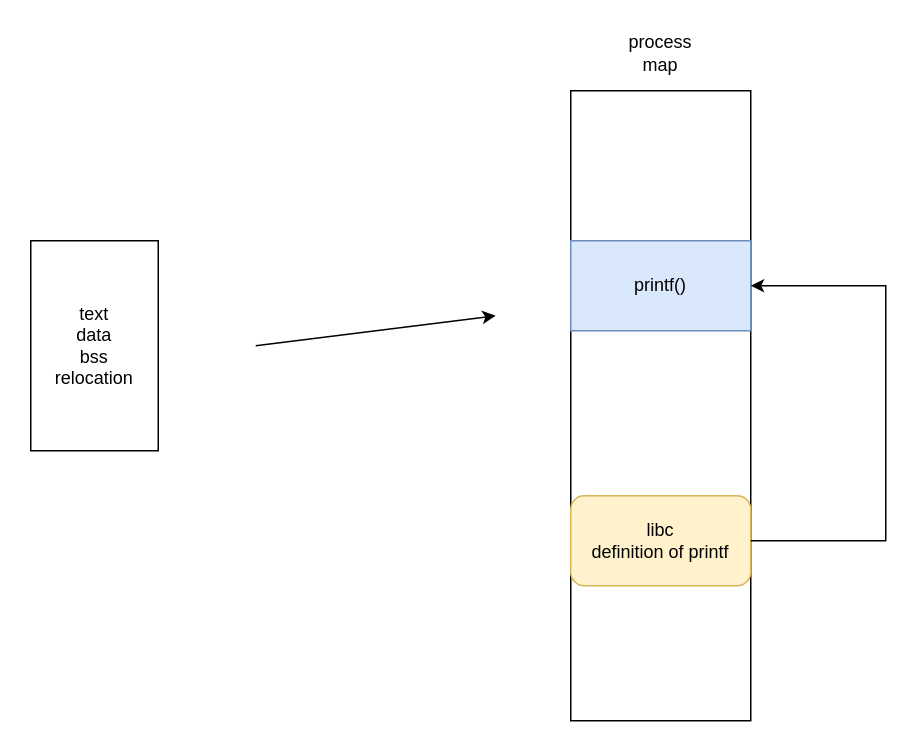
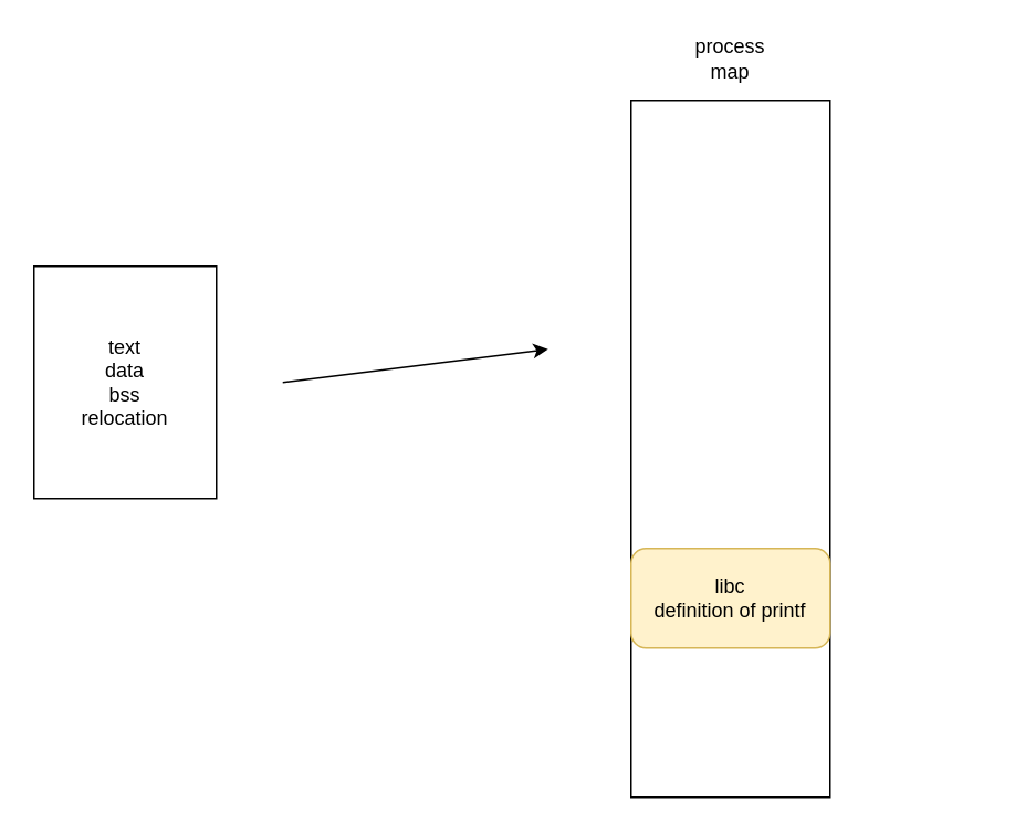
  <mxCell id="0" />
  <mxCell id="1" parent="0" />
- <mxCell id="2" value="text&lt;br&gt;data&lt;br&gt;bss&lt;br&gt;relocation" style="rounded=0;whiteSpace=wrap;html=1;" vertex="1" parent="1"><mxGeometry x="20" y="160" width="85" height="140" as="geometry" /></mxCell>
+ <mxCell id="2" value="text&lt;br&gt;data&lt;br&gt;bss&lt;br&gt;relocation" style="rounded=0;whiteSpace=wrap;html=1;" vertex="1" parent="1"><mxGeometry x="20" y="160" width="110" height="140" as="geometry" /></mxCell>
  <mxCell id="3" value="" style="rounded=0;whiteSpace=wrap;html=1;" vertex="1" parent="1"><mxGeometry x="380" y="60" width="120" height="420" as="geometry" /></mxCell>
  <mxCell id="4" value="process map" style="text;html=1;strokeColor=none;fillColor=none;align=center;verticalAlign=middle;whiteSpace=wrap;rounded=0;" vertex="1" parent="1"><mxGeometry x="410" y="20" width="60" height="30" as="geometry" /></mxCell>
- <mxCell id="5" value="printf()" style="rounded=0;whiteSpace=wrap;html=1;fillColor=#dae8fc;strokeColor=#6c8ebf;" vertex="1" parent="1"><mxGeometry x="380" y="160" width="120" height="60" as="geometry" /></mxCell>
  <mxCell id="6" value="" style="endArrow=classic;html=1;rounded=0;" edge="1" parent="1"><mxGeometry width="50" height="50" relative="1" as="geometry"><mxPoint x="170" y="230" as="sourcePoint" /><mxPoint x="330" y="210" as="targetPoint" /></mxGeometry></mxCell>
  <mxCell id="7" value="libc&lt;br&gt;definition of printf" style="whiteSpace=wrap;html=1;fillColor=#fff2cc;strokeColor=#d6b656;rounded=1;" vertex="1" parent="1"><mxGeometry x="380" y="330" width="120" height="60" as="geometry" /></mxCell>
- <mxCell id="8" value="" style="endArrow=classic;html=1;rounded=0;exitX=1;exitY=0.5;exitDx=0;exitDy=0;entryX=1;entryY=0.5;entryDx=0;entryDy=0;edgeStyle=elbowEdgeStyle;" edge="1" parent="1" source="7" target="5"><mxGeometry width="50" height="50" relative="1" as="geometry"><mxPoint x="250" y="270" as="sourcePoint" /><mxPoint x="300" y="220" as="targetPoint" /><Array as="points"><mxPoint x="590" y="280" /></Array></mxGeometry></mxCell>
